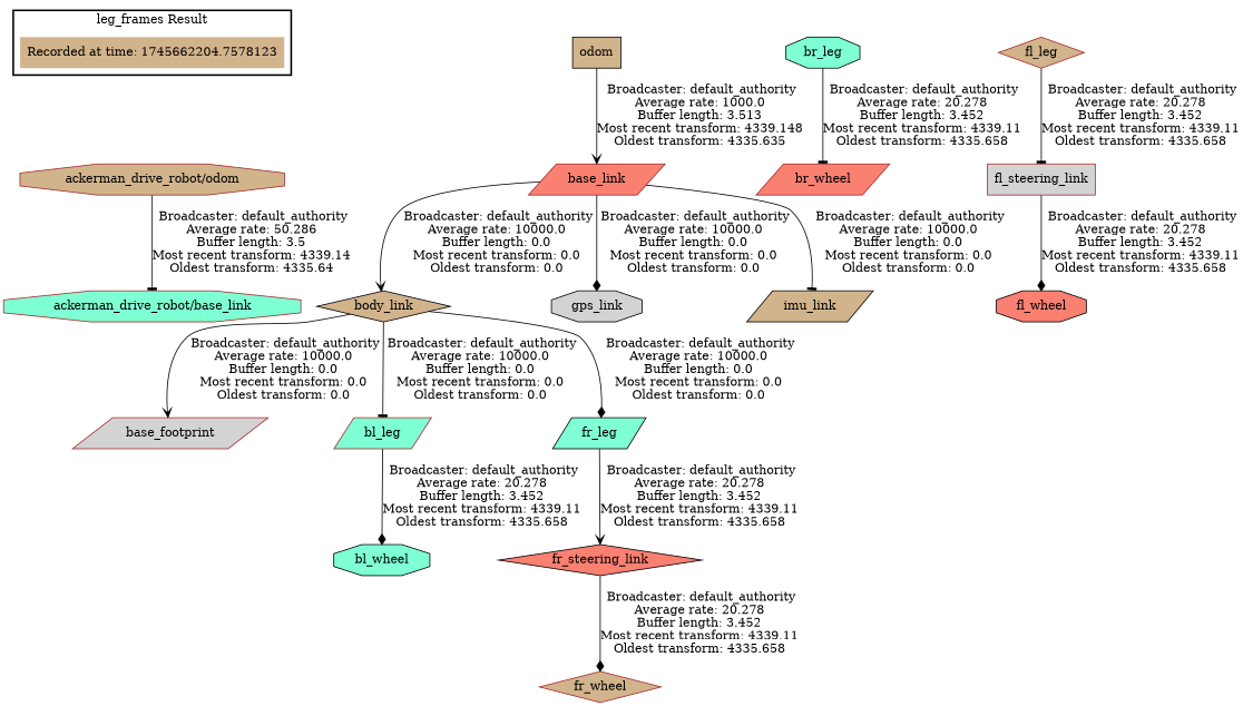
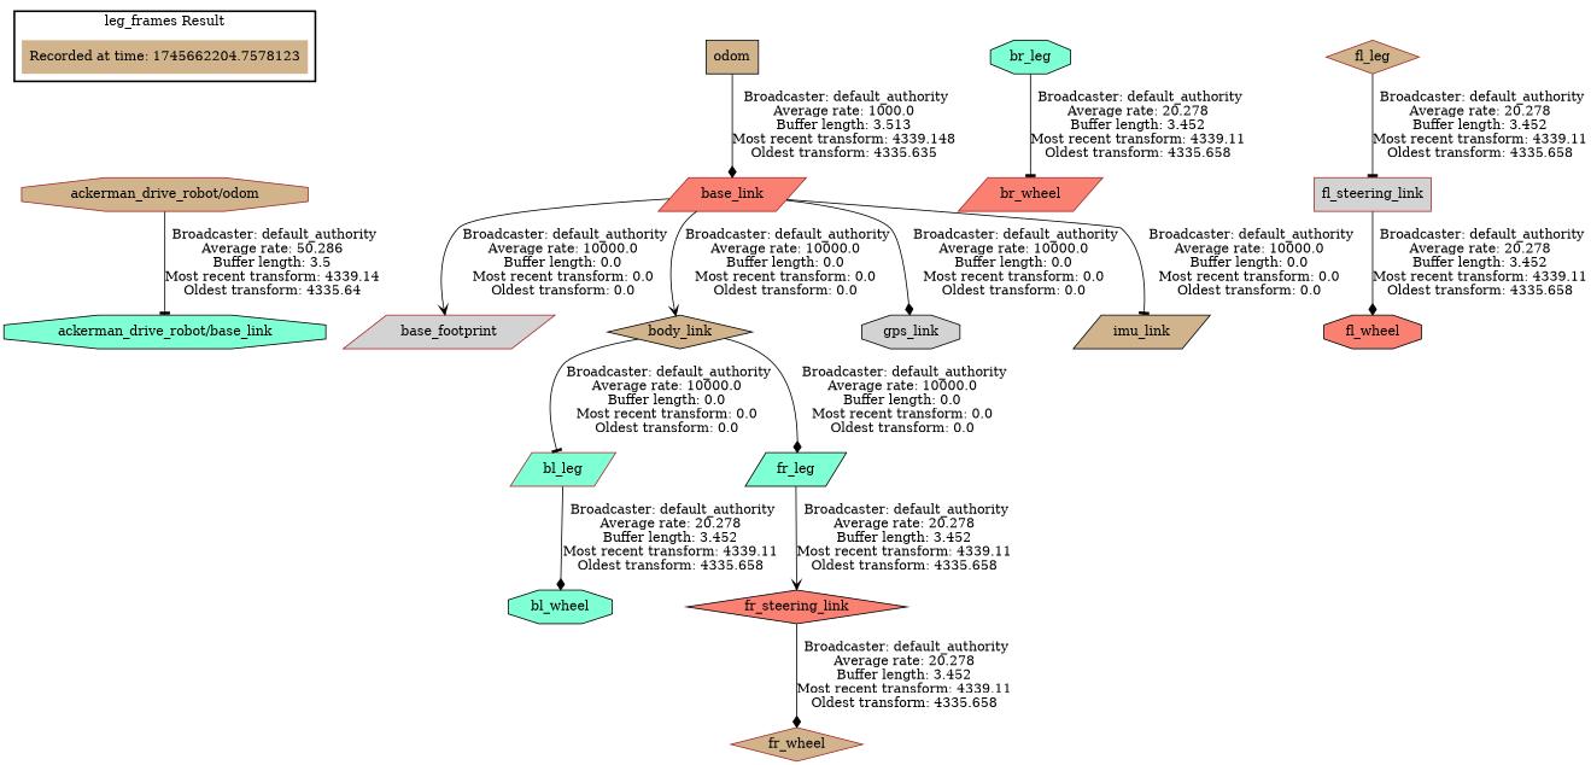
  digraph {
    node [color=brown fillcolor=tan shape=octagon style=filled]
    edge [arrowhead=diamond]
    n1 [label="Recorded at time: 1745662204.7578123" shape=plaintext]
    "ackerman_drive_robot/odom"
    odom [color=black shape=box]
    base_link [fillcolor=salmon shape=parallelogram]
    base_footprint [fillcolor=lightgrey shape=parallelogram]
    body_link [color=black shape=diamond]
    gps_link [color=black fillcolor=lightgrey]
    imu_link [color=black shape=parallelogram]
    bl_leg [fillcolor=aquamarine shape=parallelogram]
    fr_leg [color=black fillcolor=aquamarine shape=parallelogram]
    bl_wheel [color=black fillcolor=aquamarine]
    br_leg [color=black fillcolor=aquamarine]
    br_wheel [fillcolor=salmon shape=parallelogram]
    fl_leg [shape=diamond]
    fl_steering_link [fillcolor=lightgrey shape=box]
    fr_steering_link [color=black fillcolor=salmon shape=diamond]
    fl_wheel [color=black fillcolor=salmon]
    fr_wheel [shape=diamond]
-   "ackerman_drive_robot/base_link" [fillcolor=aquamarine]
+   "ackerman_drive_robot/base_link" [color=black fillcolor=aquamarine]
    subgraph cluster_1 {
      color=black
      label="leg_frames Result"
      style=bold
      n1
    }
    n1 -> "ackerman_drive_robot/odom" [style=invis arrowhead=""]
    "ackerman_drive_robot/odom" -> "ackerman_drive_robot/base_link" [arrowhead=tee label=" Broadcaster: default_authority\nAverage rate: 50.286\nBuffer length: 3.5\nMost recent transform: 4339.14\nOldest transform: 4335.64\n"]
-   odom -> base_link [arrowhead=vee label=" Broadcaster: default_authority\nAverage rate: 1000.0\nBuffer length: 3.513\nMost recent transform: 4339.148\nOldest transform: 4335.635\n"]
-   body_link -> base_footprint [arrowhead=vee label=" Broadcaster: default_authority\nAverage rate: 10000.0\nBuffer length: 0.0\nMost recent transform: 0.0\nOldest transform: 0.0\n"]
+   odom -> base_link [label=" Broadcaster: default_authority\nAverage rate: 1000.0\nBuffer length: 3.513\nMost recent transform: 4339.148\nOldest transform: 4335.635\n"]
+   base_link -> base_footprint [arrowhead=vee label=" Broadcaster: default_authority\nAverage rate: 10000.0\nBuffer length: 0.0\nMost recent transform: 0.0\nOldest transform: 0.0\n"]
    base_link -> body_link [arrowhead=vee label=" Broadcaster: default_authority\nAverage rate: 10000.0\nBuffer length: 0.0\nMost recent transform: 0.0\nOldest transform: 0.0\n"]
    base_link -> gps_link [label=" Broadcaster: default_authority\nAverage rate: 10000.0\nBuffer length: 0.0\nMost recent transform: 0.0\nOldest transform: 0.0\n"]
    base_link -> imu_link [arrowhead=tee label=" Broadcaster: default_authority\nAverage rate: 10000.0\nBuffer length: 0.0\nMost recent transform: 0.0\nOldest transform: 0.0\n"]
    body_link -> bl_leg [arrowhead=tee label=" Broadcaster: default_authority\nAverage rate: 10000.0\nBuffer length: 0.0\nMost recent transform: 0.0\nOldest transform: 0.0\n"]
    body_link -> fr_leg [label=" Broadcaster: default_authority\nAverage rate: 10000.0\nBuffer length: 0.0\nMost recent transform: 0.0\nOldest transform: 0.0\n"]
    bl_leg -> bl_wheel [label=" Broadcaster: default_authority\nAverage rate: 20.278\nBuffer length: 3.452\nMost recent transform: 4339.11\nOldest transform: 4335.658\n"]
    fr_leg -> fr_steering_link [arrowhead=vee label=" Broadcaster: default_authority\nAverage rate: 20.278\nBuffer length: 3.452\nMost recent transform: 4339.11\nOldest transform: 4335.658\n"]
    br_leg -> br_wheel [arrowhead=tee label=" Broadcaster: default_authority\nAverage rate: 20.278\nBuffer length: 3.452\nMost recent transform: 4339.11\nOldest transform: 4335.658\n"]
    fl_leg -> fl_steering_link [arrowhead=tee label=" Broadcaster: default_authority\nAverage rate: 20.278\nBuffer length: 3.452\nMost recent transform: 4339.11\nOldest transform: 4335.658\n"]
    fl_steering_link -> fl_wheel [label=" Broadcaster: default_authority\nAverage rate: 20.278\nBuffer length: 3.452\nMost recent transform: 4339.11\nOldest transform: 4335.658\n"]
    fr_steering_link -> fr_wheel [label=" Broadcaster: default_authority\nAverage rate: 20.278\nBuffer length: 3.452\nMost recent transform: 4339.11\nOldest transform: 4335.658\n"]
  }
